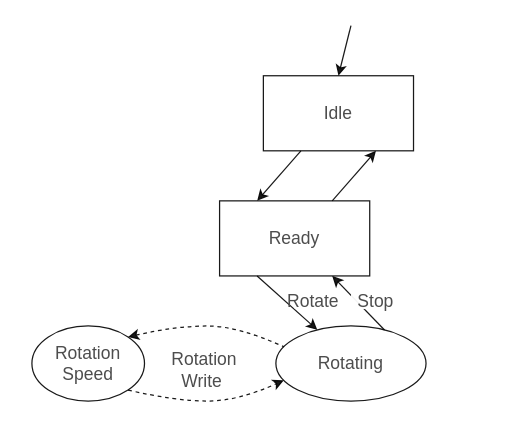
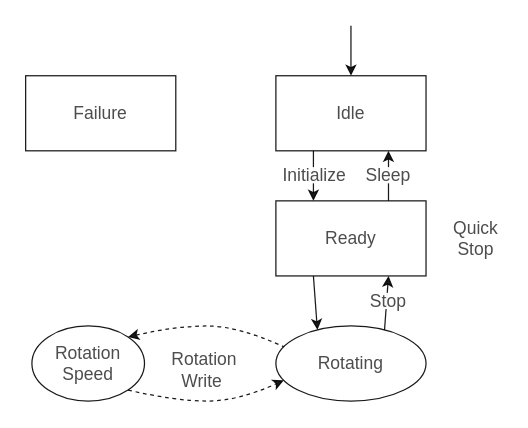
  <mxCell id="0" />
  <mxCell id="1" parent="0" />
- <mxCell id="2" value="Idle" style="rounded=0;whiteSpace=wrap;html=1;shadow=0;glass=0;strokeColor=#000000;strokeWidth=1;fillColor=#FFFFFF;fontSize=14;fontColor=#4D4D4D;opacity=90;align=center;" parent="1" vertex="1"><mxGeometry x="210" y="60" width="120" height="60" as="geometry" /></mxCell>
- <mxCell id="3" value="Ready" style="rounded=0;whiteSpace=wrap;html=1;shadow=0;glass=0;strokeColor=#000000;strokeWidth=1;fillColor=#FFFFFF;fontSize=14;fontColor=#4D4D4D;opacity=90;align=center;" parent="1" vertex="1"><mxGeometry x="175" y="160" width="120" height="60" as="geometry" /></mxCell>
+ <mxCell id="2" value="Idle" style="rounded=0;whiteSpace=wrap;html=1;shadow=0;glass=0;strokeColor=#000000;strokeWidth=1;fillColor=#FFFFFF;fontSize=14;fontColor=#4D4D4D;opacity=90;align=center;" parent="1" vertex="1"><mxGeometry x="220" y="60" width="120" height="60" as="geometry" /></mxCell>
+ <mxCell id="3" value="Ready" style="rounded=0;whiteSpace=wrap;html=1;shadow=0;glass=0;strokeColor=#000000;strokeWidth=1;fillColor=#FFFFFF;fontSize=14;fontColor=#4D4D4D;opacity=90;align=center;" parent="1" vertex="1"><mxGeometry x="220" y="160" width="120" height="60" as="geometry" /></mxCell>
  <mxCell id="4" value="Rotating" style="ellipse;whiteSpace=wrap;html=1;shadow=0;glass=0;strokeColor=#000000;strokeWidth=1;fillColor=#FFFFFF;fontSize=14;fontColor=#4D4D4D;opacity=90;align=center;" parent="1" vertex="1"><mxGeometry x="220" y="260" width="120" height="60" as="geometry" /></mxCell>
+ <mxCell id="5" value="Failure" style="rounded=0;whiteSpace=wrap;html=1;shadow=0;glass=0;strokeColor=#000000;strokeWidth=1;fillColor=#FFFFFF;fontSize=14;fontColor=#4D4D4D;opacity=90;align=center;" parent="1" vertex="1"><mxGeometry y="60" width="120" height="60" as="geometry" x="20" /></mxCell>
  <mxCell id="6" value="" style="endArrow=classic;html=1;labelBackgroundColor=#33FF33;strokeColor=#000000;fontSize=14;fontColor=#4D4D4D;opacity=90;entryX=0.5;entryY=0;" parent="1" target="2" edge="1"><mxGeometry width="50" height="50" relative="1" as="geometry"><mxPoint x="280" y="20" as="sourcePoint" /><mxPoint x="220" y="10" as="targetPoint" /></mxGeometry></mxCell>
  <mxCell id="7" value="Rotation&lt;br&gt;Speed&lt;br&gt;" style="ellipse;whiteSpace=wrap;html=1;rounded=0;shadow=0;glass=0;strokeColor=#000000;strokeWidth=1;fillColor=#FFFFFF;fontSize=14;fontColor=#4D4D4D;opacity=90;align=center;" parent="1" vertex="1"><mxGeometry x="25" y="260" width="90" height="60" as="geometry" /></mxCell>
  <mxCell id="8" value="" style="endArrow=classic;html=1;labelBackgroundColor=#FFFFFF;strokeColor=#000000;fontSize=14;fontColor=#4D4D4D;opacity=90;entryX=0.75;entryY=1;exitX=0.75;exitY=0;" parent="1" source="4" target="3" edge="1"><mxGeometry width="50" height="50" relative="1" as="geometry"><mxPoint x="290" y="310" as="sourcePoint" /><mxPoint x="340" y="260" as="targetPoint" /></mxGeometry></mxCell>
  <mxCell id="9" value="" style="endArrow=classic;html=1;labelBackgroundColor=#FFFFFF;strokeColor=#000000;fontSize=14;fontColor=#4D4D4D;opacity=90;entryX=0.75;entryY=1;exitX=0.75;exitY=0;" parent="1" source="3" target="2" edge="1"><mxGeometry width="50" height="50" relative="1" as="geometry"><mxPoint x="280" y="210" as="sourcePoint" /><mxPoint x="330" y="160" as="targetPoint" /></mxGeometry></mxCell>
  <mxCell id="10" value="" style="endArrow=classic;html=1;labelBackgroundColor=#FFFFFF;strokeColor=#000000;fontSize=14;fontColor=#4D4D4D;opacity=90;entryX=0.25;entryY=0;exitX=0.25;exitY=1;" parent="1" source="2" target="3" edge="1"><mxGeometry width="50" height="50" relative="1" as="geometry"><mxPoint x="150" y="190" as="sourcePoint" /><mxPoint x="200" y="140" as="targetPoint" /></mxGeometry></mxCell>
  <mxCell id="11" value="" style="endArrow=classic;html=1;labelBackgroundColor=#FFFFFF;strokeColor=#000000;fontSize=14;fontColor=#4D4D4D;opacity=90;entryX=0.25;entryY=0;exitX=0.25;exitY=1;" parent="1" source="3" target="4" edge="1"><mxGeometry width="50" height="50" relative="1" as="geometry"><mxPoint x="160" y="260" as="sourcePoint" /><mxPoint x="210" y="210" as="targetPoint" /></mxGeometry></mxCell>
- <mxCell id="13" value="Rotate" style="text;html=1;strokeColor=none;fillColor=#ffffff;align=center;verticalAlign=middle;whiteSpace=wrap;rounded=0;shadow=0;glass=0;fontSize=14;fontColor=#4D4D4D;opacity=95;" parent="1" vertex="1"><mxGeometry x="235" y="233.5" width="30" height="13" as="geometry" /></mxCell>
- <mxCell id="15" value="Stop" style="text;html=1;strokeColor=none;fillColor=#ffffff;align=center;verticalAlign=middle;whiteSpace=wrap;rounded=0;shadow=0;glass=0;fontSize=14;fontColor=#4D4D4D;opacity=95;" parent="1" vertex="1"><mxGeometry x="280" y="233.5" width="40" height="13" as="geometry" /></mxCell>
+ <mxCell id="12" value="Initialize" style="text;html=1;strokeColor=none;fillColor=#ffffff;align=center;verticalAlign=middle;whiteSpace=wrap;rounded=0;shadow=0;glass=0;fontSize=14;fontColor=#4D4D4D;opacity=95;" parent="1" vertex="1"><mxGeometry x="221" y="133" width="60" height="13" as="geometry" /></mxCell>
+ <mxCell id="14" value="Sleep" style="text;html=1;strokeColor=none;fillColor=#ffffff;align=center;verticalAlign=middle;whiteSpace=wrap;rounded=0;shadow=0;glass=0;fontSize=14;fontColor=#4D4D4D;opacity=95;" parent="1" vertex="1"><mxGeometry x="290" y="133" width="40" height="13" as="geometry" /></mxCell>
+ <mxCell id="15" value="Stop" style="text;html=1;strokeColor=none;fillColor=#ffffff;align=center;verticalAlign=middle;whiteSpace=wrap;rounded=0;shadow=0;glass=0;fontSize=14;fontColor=#4D4D4D;opacity=95;" parent="1" vertex="1"><mxGeometry x="290" y="233.5" width="40" height="13" as="geometry" /></mxCell>
+ <mxCell id="16" value="Quick Stop" style="text;html=1;strokeColor=none;fillColor=#ffffff;align=center;verticalAlign=middle;whiteSpace=wrap;rounded=0;shadow=0;glass=0;fontSize=14;fontColor=#4D4D4D;opacity=95;" parent="1" vertex="1"><mxGeometry x="360" y="171.5" width="40" height="37" as="geometry" /></mxCell>
  <mxCell id="17" value="" style="curved=1;endArrow=classic;html=1;labelBackgroundColor=#FFFFFF;strokeColor=#000000;fontSize=15;fontColor=#4D4D4D;opacity=90;entryX=0;entryY=0.75;exitX=1;exitY=1;dashed=1;" parent="1" source="7" target="4" edge="1"><mxGeometry width="50" height="50" relative="1" as="geometry"><mxPoint x="150" y="350" as="sourcePoint" /><mxPoint x="200" y="300" as="targetPoint" /><Array as="points"><mxPoint x="140" y="320" /><mxPoint x="190" y="320" /></Array></mxGeometry></mxCell>
  <mxCell id="18" value="" style="curved=1;endArrow=none;html=1;labelBackgroundColor=#FFFFFF;strokeColor=#000000;fontSize=15;fontColor=#4D4D4D;opacity=90;entryX=0;entryY=0.25;exitX=1;exitY=0;endFill=0;startArrow=classic;startFill=1;dashed=1;" parent="1" source="7" target="4" edge="1"><mxGeometry width="50" height="50" relative="1" as="geometry"><mxPoint x="140" y="300" as="sourcePoint" /><mxPoint x="190" y="250" as="targetPoint" /><Array as="points"><mxPoint x="140" y="260" /><mxPoint x="190" y="260" /></Array></mxGeometry></mxCell>
  <mxCell id="19" value="Rotation&lt;br&gt;Write&amp;nbsp;" style="text;html=1;strokeColor=none;fillColor=#ffffff;align=center;verticalAlign=middle;whiteSpace=wrap;rounded=0;shadow=0;glass=0;fontSize=14;fontColor=#4D4D4D;opacity=95;" parent="1" vertex="1"><mxGeometry x="143" y="286.5" width="40" height="17" as="geometry" /></mxCell>
